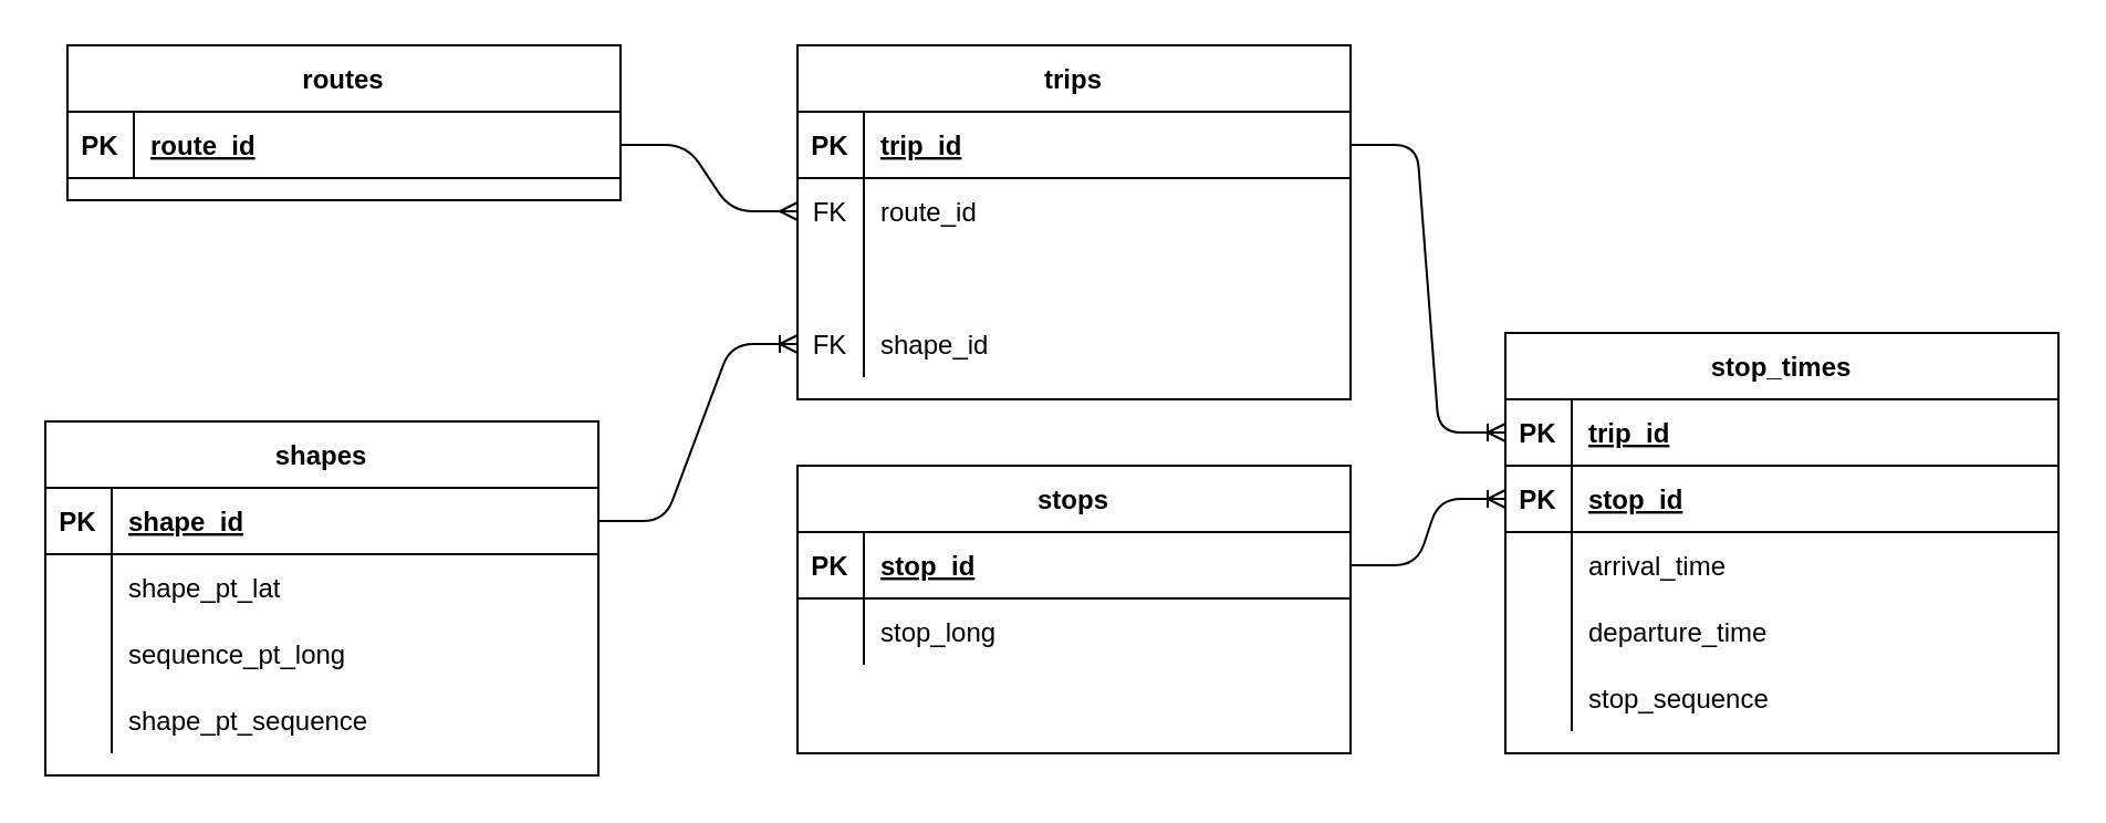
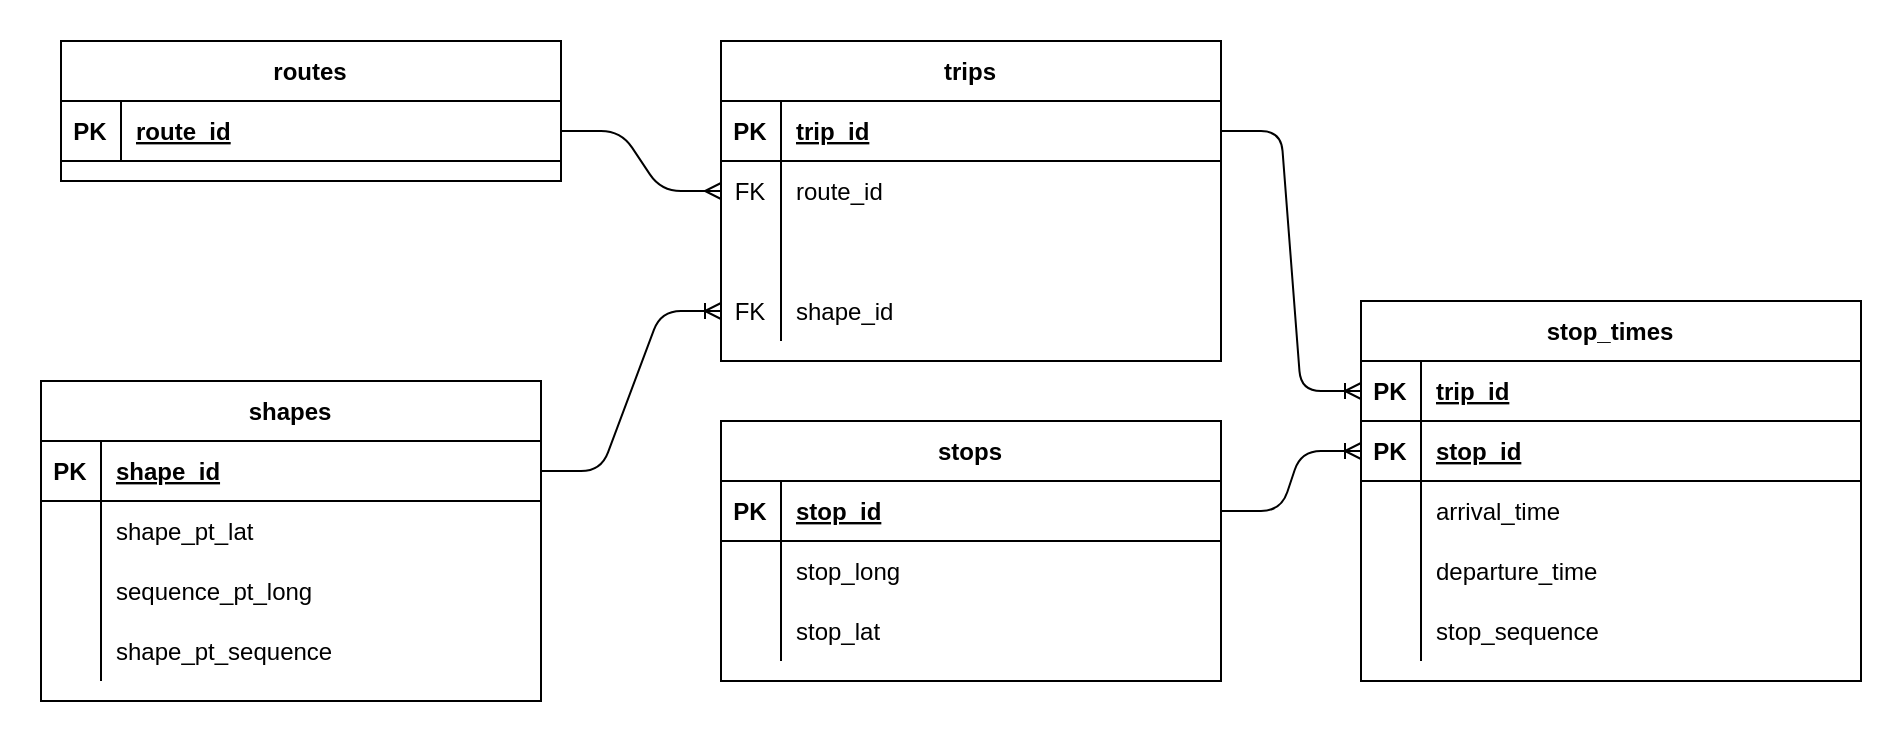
  <mxCell id="0" />
  <mxCell id="1" parent="0" />
  <mxCell id="2" value="stops" style="shape=table;startSize=30;container=1;collapsible=1;childLayout=tableLayout;fixedRows=1;rowLines=0;fontStyle=1;align=center;resizeLast=1;" parent="1" vertex="1"><mxGeometry x="360" y="210" width="250" height="130" as="geometry" /></mxCell>
  <mxCell id="3" value="" style="shape=partialRectangle;collapsible=0;dropTarget=0;pointerEvents=0;fillColor=none;points=[[0,0.5],[1,0.5]];portConstraint=eastwest;top=0;left=0;right=0;bottom=1;" parent="2" vertex="1"><mxGeometry y="30" width="250" height="30" as="geometry" /></mxCell>
  <mxCell id="4" value="PK" style="shape=partialRectangle;overflow=hidden;connectable=0;fillColor=none;top=0;left=0;bottom=0;right=0;fontStyle=1;" parent="3" vertex="1"><mxGeometry width="30" height="30" as="geometry" /></mxCell>
  <mxCell id="5" value="stop_id" style="shape=partialRectangle;overflow=hidden;connectable=0;fillColor=none;top=0;left=0;bottom=0;right=0;align=left;spacingLeft=6;fontStyle=5;" parent="3" vertex="1"><mxGeometry x="30" width="220" height="30" as="geometry" /></mxCell>
  <mxCell id="6" value="" style="shape=partialRectangle;collapsible=0;dropTarget=0;pointerEvents=0;fillColor=none;points=[[0,0.5],[1,0.5]];portConstraint=eastwest;top=0;left=0;right=0;bottom=0;" parent="2" vertex="1"><mxGeometry y="60" width="250" height="30" as="geometry" /></mxCell>
  <mxCell id="7" value="" style="shape=partialRectangle;overflow=hidden;connectable=0;fillColor=none;top=0;left=0;bottom=0;right=0;" parent="6" vertex="1"><mxGeometry width="30" height="30" as="geometry" /></mxCell>
  <mxCell id="8" value="stop_long" style="shape=partialRectangle;overflow=hidden;connectable=0;fillColor=none;top=0;left=0;bottom=0;right=0;align=left;spacingLeft=6;" parent="6" vertex="1"><mxGeometry x="30" width="220" height="30" as="geometry" /></mxCell>
  <mxCell id="9" value="" style="shape=partialRectangle;collapsible=0;dropTarget=0;pointerEvents=0;fillColor=none;points=[[0,0.5],[1,0.5]];portConstraint=eastwest;top=0;left=0;right=0;bottom=0;" vertex="1" parent="2"><mxGeometry y="90" width="250" height="30" as="geometry" /></mxCell>
  <mxCell id="10" value="" style="shape=partialRectangle;overflow=hidden;connectable=0;fillColor=none;top=0;left=0;bottom=0;right=0;" vertex="1" parent="9"><mxGeometry width="30" height="30" as="geometry" /></mxCell>
+ <mxCell id="11" value="stop_lat" style="shape=partialRectangle;overflow=hidden;connectable=0;fillColor=none;top=0;left=0;bottom=0;right=0;align=left;spacingLeft=6;" vertex="1" parent="9"><mxGeometry x="30" width="220" height="30" as="geometry" /></mxCell>
  <mxCell id="12" value="routes" style="shape=table;startSize=30;container=1;collapsible=1;childLayout=tableLayout;fixedRows=1;rowLines=0;fontStyle=1;align=center;resizeLast=1;" vertex="1" parent="1"><mxGeometry x="30" y="20" width="250" height="70" as="geometry" /></mxCell>
  <mxCell id="13" value="" style="shape=partialRectangle;collapsible=0;dropTarget=0;pointerEvents=0;fillColor=none;points=[[0,0.5],[1,0.5]];portConstraint=eastwest;top=0;left=0;right=0;bottom=1;" vertex="1" parent="12"><mxGeometry y="30" width="250" height="30" as="geometry" /></mxCell>
  <mxCell id="14" value="PK" style="shape=partialRectangle;overflow=hidden;connectable=0;fillColor=none;top=0;left=0;bottom=0;right=0;fontStyle=1;" vertex="1" parent="13"><mxGeometry width="30" height="30" as="geometry" /></mxCell>
  <mxCell id="15" value="route_id" style="shape=partialRectangle;overflow=hidden;connectable=0;fillColor=none;top=0;left=0;bottom=0;right=0;align=left;spacingLeft=6;fontStyle=5;" vertex="1" parent="13"><mxGeometry x="30" width="220" height="30" as="geometry" /></mxCell>
  <mxCell id="16" value="trips" style="shape=table;startSize=30;container=1;collapsible=1;childLayout=tableLayout;fixedRows=1;rowLines=0;fontStyle=1;align=center;resizeLast=1;" vertex="1" parent="1"><mxGeometry x="360" y="20" width="250" height="160" as="geometry" /></mxCell>
  <mxCell id="17" value="" style="shape=partialRectangle;collapsible=0;dropTarget=0;pointerEvents=0;fillColor=none;points=[[0,0.5],[1,0.5]];portConstraint=eastwest;top=0;left=0;right=0;bottom=1;" vertex="1" parent="16"><mxGeometry y="30" width="250" height="30" as="geometry" /></mxCell>
  <mxCell id="18" value="PK" style="shape=partialRectangle;overflow=hidden;connectable=0;fillColor=none;top=0;left=0;bottom=0;right=0;fontStyle=1;" vertex="1" parent="17"><mxGeometry width="30" height="30" as="geometry" /></mxCell>
  <mxCell id="19" value="trip_id" style="shape=partialRectangle;overflow=hidden;connectable=0;fillColor=none;top=0;left=0;bottom=0;right=0;align=left;spacingLeft=6;fontStyle=5;" vertex="1" parent="17"><mxGeometry x="30" width="220" height="30" as="geometry" /></mxCell>
  <mxCell id="20" value="" style="shape=partialRectangle;collapsible=0;dropTarget=0;pointerEvents=0;fillColor=none;points=[[0,0.5],[1,0.5]];portConstraint=eastwest;top=0;left=0;right=0;bottom=0;" vertex="1" parent="16"><mxGeometry y="60" width="250" height="30" as="geometry" /></mxCell>
  <mxCell id="21" value="FK" style="shape=partialRectangle;overflow=hidden;connectable=0;fillColor=none;top=0;left=0;bottom=0;right=0;" vertex="1" parent="20"><mxGeometry width="30" height="30" as="geometry" /></mxCell>
  <mxCell id="22" value="route_id" style="shape=partialRectangle;overflow=hidden;connectable=0;fillColor=none;top=0;left=0;bottom=0;right=0;align=left;spacingLeft=6;" vertex="1" parent="20"><mxGeometry x="30" width="220" height="30" as="geometry" /></mxCell>
  <mxCell id="23" value="" style="shape=partialRectangle;collapsible=0;dropTarget=0;pointerEvents=0;fillColor=none;points=[[0,0.5],[1,0.5]];portConstraint=eastwest;top=0;left=0;right=0;bottom=0;" vertex="1" parent="16"><mxGeometry y="90" width="250" height="30" as="geometry" /></mxCell>
  <mxCell id="24" value="" style="shape=partialRectangle;overflow=hidden;connectable=0;fillColor=none;top=0;left=0;bottom=0;right=0;" vertex="1" parent="23"><mxGeometry width="30" height="30" as="geometry" /></mxCell>
  <mxCell id="25" value="" style="shape=partialRectangle;collapsible=0;dropTarget=0;pointerEvents=0;fillColor=none;points=[[0,0.5],[1,0.5]];portConstraint=eastwest;top=0;left=0;right=0;bottom=0;" vertex="1" parent="16"><mxGeometry y="120" width="250" height="30" as="geometry" /></mxCell>
  <mxCell id="26" value="FK" style="shape=partialRectangle;overflow=hidden;connectable=0;fillColor=none;top=0;left=0;bottom=0;right=0;" vertex="1" parent="25"><mxGeometry width="30" height="30" as="geometry" /></mxCell>
  <mxCell id="27" value="shape_id" style="shape=partialRectangle;overflow=hidden;connectable=0;fillColor=none;top=0;left=0;bottom=0;right=0;align=left;spacingLeft=6;" vertex="1" parent="25"><mxGeometry x="30" width="220" height="30" as="geometry" /></mxCell>
  <mxCell id="28" value="stop_times" style="shape=table;startSize=30;container=1;collapsible=1;childLayout=tableLayout;fixedRows=1;rowLines=0;fontStyle=1;align=center;resizeLast=1;" vertex="1" parent="1"><mxGeometry x="680" y="150" width="250" height="190" as="geometry" /></mxCell>
  <mxCell id="29" value="" style="shape=partialRectangle;collapsible=0;dropTarget=0;pointerEvents=0;fillColor=none;points=[[0,0.5],[1,0.5]];portConstraint=eastwest;top=0;left=0;right=0;bottom=1;" vertex="1" parent="28"><mxGeometry y="30" width="250" height="30" as="geometry" /></mxCell>
  <mxCell id="30" value="PK" style="shape=partialRectangle;overflow=hidden;connectable=0;fillColor=none;top=0;left=0;bottom=0;right=0;fontStyle=1;" vertex="1" parent="29"><mxGeometry width="30" height="30" as="geometry" /></mxCell>
  <mxCell id="31" value="trip_id" style="shape=partialRectangle;overflow=hidden;connectable=0;fillColor=none;top=0;left=0;bottom=0;right=0;align=left;spacingLeft=6;fontStyle=5;" vertex="1" parent="29"><mxGeometry x="30" width="220" height="30" as="geometry" /></mxCell>
  <mxCell id="32" value="" style="shape=partialRectangle;collapsible=0;dropTarget=0;pointerEvents=0;fillColor=none;points=[[0,0.5],[1,0.5]];portConstraint=eastwest;top=0;left=0;right=0;bottom=1;" vertex="1" parent="28"><mxGeometry y="60" width="250" height="30" as="geometry" /></mxCell>
  <mxCell id="33" value="PK" style="shape=partialRectangle;overflow=hidden;connectable=0;fillColor=none;top=0;left=0;bottom=0;right=0;fontStyle=1;" vertex="1" parent="32"><mxGeometry width="30" height="30" as="geometry" /></mxCell>
  <mxCell id="34" value="stop_id" style="shape=partialRectangle;overflow=hidden;connectable=0;fillColor=none;top=0;left=0;bottom=0;right=0;align=left;spacingLeft=6;fontStyle=5;" vertex="1" parent="32"><mxGeometry x="30" width="220" height="30" as="geometry" /></mxCell>
  <mxCell id="35" value="" style="shape=partialRectangle;collapsible=0;dropTarget=0;pointerEvents=0;fillColor=none;points=[[0,0.5],[1,0.5]];portConstraint=eastwest;top=0;left=0;right=0;bottom=0;" vertex="1" parent="28"><mxGeometry y="90" width="250" height="30" as="geometry" /></mxCell>
  <mxCell id="36" value="" style="shape=partialRectangle;overflow=hidden;connectable=0;fillColor=none;top=0;left=0;bottom=0;right=0;" vertex="1" parent="35"><mxGeometry width="30" height="30" as="geometry" /></mxCell>
  <mxCell id="37" value="arrival_time" style="shape=partialRectangle;overflow=hidden;connectable=0;fillColor=none;top=0;left=0;bottom=0;right=0;align=left;spacingLeft=6;" vertex="1" parent="35"><mxGeometry x="30" width="220" height="30" as="geometry" /></mxCell>
  <mxCell id="38" value="" style="shape=partialRectangle;collapsible=0;dropTarget=0;pointerEvents=0;fillColor=none;points=[[0,0.5],[1,0.5]];portConstraint=eastwest;top=0;left=0;right=0;bottom=0;" vertex="1" parent="28"><mxGeometry y="120" width="250" height="30" as="geometry" /></mxCell>
  <mxCell id="39" value="" style="shape=partialRectangle;overflow=hidden;connectable=0;fillColor=none;top=0;left=0;bottom=0;right=0;" vertex="1" parent="38"><mxGeometry width="30" height="30" as="geometry" /></mxCell>
  <mxCell id="40" value="departure_time" style="shape=partialRectangle;overflow=hidden;connectable=0;fillColor=none;top=0;left=0;bottom=0;right=0;align=left;spacingLeft=6;" vertex="1" parent="38"><mxGeometry x="30" width="220" height="30" as="geometry" /></mxCell>
  <mxCell id="41" value="" style="shape=partialRectangle;collapsible=0;dropTarget=0;pointerEvents=0;fillColor=none;points=[[0,0.5],[1,0.5]];portConstraint=eastwest;top=0;left=0;right=0;bottom=0;" vertex="1" parent="28"><mxGeometry y="150" width="250" height="30" as="geometry" /></mxCell>
  <mxCell id="42" value="" style="shape=partialRectangle;overflow=hidden;connectable=0;fillColor=none;top=0;left=0;bottom=0;right=0;" vertex="1" parent="41"><mxGeometry width="30" height="30" as="geometry" /></mxCell>
  <mxCell id="43" value="stop_sequence" style="shape=partialRectangle;overflow=hidden;connectable=0;fillColor=none;top=0;left=0;bottom=0;right=0;align=left;spacingLeft=6;" vertex="1" parent="41"><mxGeometry x="30" width="220" height="30" as="geometry" /></mxCell>
  <mxCell id="44" value="" style="edgeStyle=entityRelationEdgeStyle;fontSize=12;html=1;endArrow=ERoneToMany;exitX=1;exitY=0.5;exitDx=0;exitDy=0;entryX=0;entryY=0.5;entryDx=0;entryDy=0;" edge="1" parent="1" source="17" target="29"><mxGeometry width="100" height="100" relative="1" as="geometry"><mxPoint x="700" y="130" as="sourcePoint" /><mxPoint x="800" y="30" as="targetPoint" /></mxGeometry></mxCell>
  <mxCell id="45" value="" style="edgeStyle=entityRelationEdgeStyle;fontSize=12;html=1;endArrow=ERoneToMany;exitX=1;exitY=0.5;exitDx=0;exitDy=0;entryX=0;entryY=0.5;entryDx=0;entryDy=0;" edge="1" parent="1" source="3" target="32"><mxGeometry width="100" height="100" relative="1" as="geometry"><mxPoint x="500" y="430" as="sourcePoint" /><mxPoint x="600" y="330" as="targetPoint" /></mxGeometry></mxCell>
  <mxCell id="46" value="" style="edgeStyle=entityRelationEdgeStyle;fontSize=12;html=1;endArrow=ERmany;" edge="1" parent="1" source="13" target="20"><mxGeometry width="100" height="100" relative="1" as="geometry"><mxPoint x="30" y="330" as="sourcePoint" /><mxPoint x="130" y="230" as="targetPoint" /></mxGeometry></mxCell>
  <mxCell id="47" value="shapes" style="shape=table;startSize=30;container=1;collapsible=1;childLayout=tableLayout;fixedRows=1;rowLines=0;fontStyle=1;align=center;resizeLast=1;" vertex="1" parent="1"><mxGeometry x="20" y="190" width="250" height="160" as="geometry" /></mxCell>
  <mxCell id="48" value="" style="shape=partialRectangle;collapsible=0;dropTarget=0;pointerEvents=0;fillColor=none;points=[[0,0.5],[1,0.5]];portConstraint=eastwest;top=0;left=0;right=0;bottom=1;" vertex="1" parent="47"><mxGeometry y="30" width="250" height="30" as="geometry" /></mxCell>
  <mxCell id="49" value="PK" style="shape=partialRectangle;overflow=hidden;connectable=0;fillColor=none;top=0;left=0;bottom=0;right=0;fontStyle=1;" vertex="1" parent="48"><mxGeometry width="30" height="30" as="geometry" /></mxCell>
  <mxCell id="50" value="shape_id" style="shape=partialRectangle;overflow=hidden;connectable=0;fillColor=none;top=0;left=0;bottom=0;right=0;align=left;spacingLeft=6;fontStyle=5;" vertex="1" parent="48"><mxGeometry x="30" width="220" height="30" as="geometry" /></mxCell>
  <mxCell id="51" value="" style="shape=partialRectangle;collapsible=0;dropTarget=0;pointerEvents=0;fillColor=none;points=[[0,0.5],[1,0.5]];portConstraint=eastwest;top=0;left=0;right=0;bottom=0;" vertex="1" parent="47"><mxGeometry y="60" width="250" height="30" as="geometry" /></mxCell>
  <mxCell id="52" value="" style="shape=partialRectangle;overflow=hidden;connectable=0;fillColor=none;top=0;left=0;bottom=0;right=0;" vertex="1" parent="51"><mxGeometry width="30" height="30" as="geometry" /></mxCell>
  <mxCell id="53" value="shape_pt_lat" style="shape=partialRectangle;overflow=hidden;connectable=0;fillColor=none;top=0;left=0;bottom=0;right=0;align=left;spacingLeft=6;" vertex="1" parent="51"><mxGeometry x="30" width="220" height="30" as="geometry" /></mxCell>
  <mxCell id="54" value="" style="shape=partialRectangle;collapsible=0;dropTarget=0;pointerEvents=0;fillColor=none;points=[[0,0.5],[1,0.5]];portConstraint=eastwest;top=0;left=0;right=0;bottom=0;" vertex="1" parent="47"><mxGeometry y="90" width="250" height="30" as="geometry" /></mxCell>
  <mxCell id="55" value="" style="shape=partialRectangle;overflow=hidden;connectable=0;fillColor=none;top=0;left=0;bottom=0;right=0;" vertex="1" parent="54"><mxGeometry width="30" height="30" as="geometry" /></mxCell>
  <mxCell id="56" value="sequence_pt_long" style="shape=partialRectangle;overflow=hidden;connectable=0;fillColor=none;top=0;left=0;bottom=0;right=0;align=left;spacingLeft=6;" vertex="1" parent="54"><mxGeometry x="30" width="220" height="30" as="geometry" /></mxCell>
  <mxCell id="57" value="" style="shape=partialRectangle;collapsible=0;dropTarget=0;pointerEvents=0;fillColor=none;points=[[0,0.5],[1,0.5]];portConstraint=eastwest;top=0;left=0;right=0;bottom=0;" vertex="1" parent="47"><mxGeometry y="120" width="250" height="30" as="geometry" /></mxCell>
  <mxCell id="58" value="" style="shape=partialRectangle;overflow=hidden;connectable=0;fillColor=none;top=0;left=0;bottom=0;right=0;" vertex="1" parent="57"><mxGeometry width="30" height="30" as="geometry" /></mxCell>
  <mxCell id="59" value="shape_pt_sequence" style="shape=partialRectangle;overflow=hidden;connectable=0;fillColor=none;top=0;left=0;bottom=0;right=0;align=left;spacingLeft=6;" vertex="1" parent="57"><mxGeometry x="30" width="220" height="30" as="geometry" /></mxCell>
  <mxCell id="60" value="" style="edgeStyle=entityRelationEdgeStyle;fontSize=12;html=1;endArrow=ERoneToMany;entryX=0;entryY=0.5;entryDx=0;entryDy=0;exitX=1;exitY=0.5;exitDx=0;exitDy=0;" edge="1" parent="1" source="48" target="25"><mxGeometry width="100" height="100" relative="1" as="geometry"><mxPoint x="270" y="250" as="sourcePoint" /><mxPoint x="370" y="150" as="targetPoint" /></mxGeometry></mxCell>
